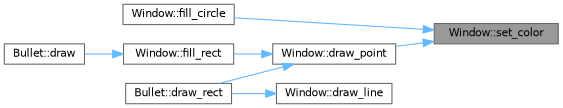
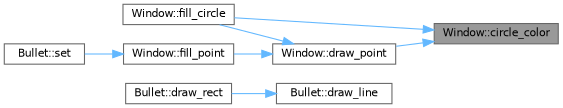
  digraph {
    rankdir=RL
    node [color=grey40 fillcolor=white fontname=Helvetica fontsize=10 shape=box style=filled]
    edge [color=steelblue1 dir=back fontname=Helvetica fontsize=10 labelfontname=Helvetica labelfontsize=10 style=solid]
-   n1 [color=gray40 fillcolor=grey60 fontcolor=black height=0.2 label="Window::set_color" width=0.4]
+   n1 [color=gray40 fillcolor=grey60 fontcolor=black height=0.2 label="Window::circle_color" width=0.4]
    n2 [height=0.2 label="Window::draw_point" width=0.4]
    n3 [height=0.2 label="Window::fill_circle" width=0.4]
-   n4 [height=0.2 label="Window::draw_line" width=0.4]
+   n4 [height=0.2 label="Bullet::draw_line" width=0.4]
    n5 [height=0.2 label="Bullet::draw_rect" width=0.4]
-   n6 [height=0.2 label="Window::fill_rect" width=0.4]
-   n7 [height=0.2 label="Bullet::draw" width=0.4]
+   n6 [height=0.2 label="Window::fill_point" width=0.4]
+   n7 [height=0.2 label="Bullet::set" width=0.4]
    n1 -> n2
    n1 -> n3
-   n2 -> n5
+   n2 -> n3
    n2 -> n6
    n4 -> n5
    n6 -> n7
  }
